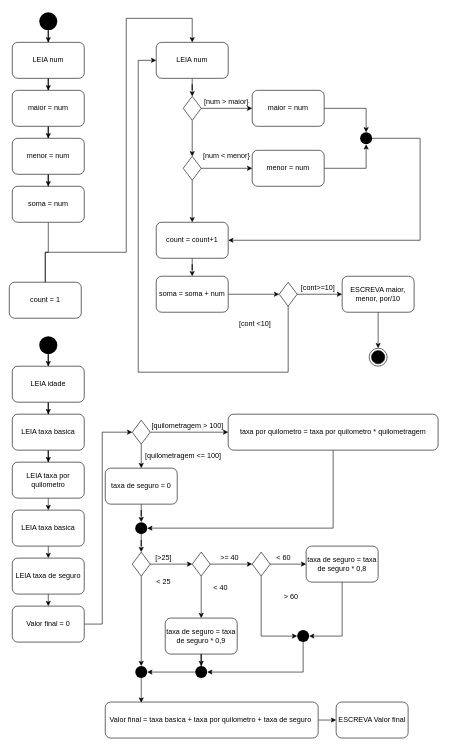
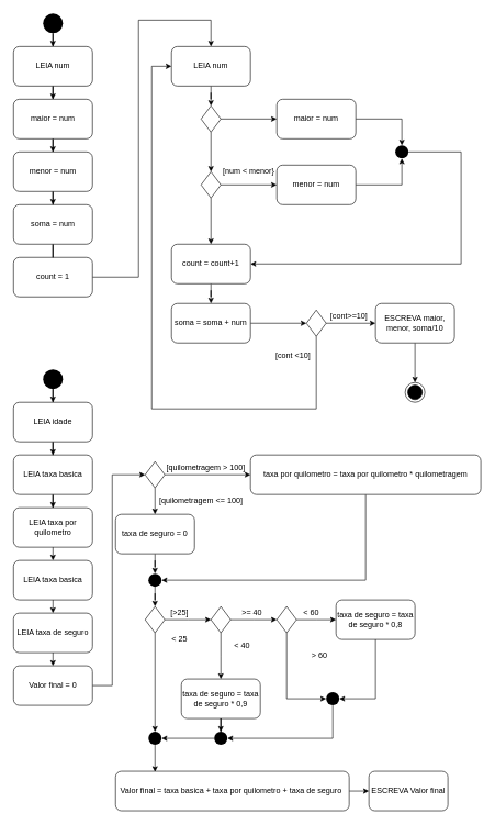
  <mxCell id="0" />
  <mxCell id="1" parent="0" />
  <mxCell id="2" style="edgeStyle=orthogonalEdgeStyle;rounded=0;orthogonalLoop=1;jettySize=auto;html=1;" parent="1" source="3" target="6" edge="1"><mxGeometry relative="1" as="geometry" /></mxCell>
  <mxCell id="3" value="" style="ellipse;fillColor=#000000;strokeColor=none;" parent="1" vertex="1"><mxGeometry x="65" y="20" width="30" height="30" as="geometry" /></mxCell>
  <mxCell id="4" value="" style="ellipse;html=1;shape=endState;fillColor=#000000;strokeColor=#000000;" parent="1" vertex="1"><mxGeometry x="615" y="580" width="30" height="30" as="geometry" /></mxCell>
  <mxCell id="5" style="edgeStyle=orthogonalEdgeStyle;rounded=0;orthogonalLoop=1;jettySize=auto;html=1;" parent="1" source="6" target="8" edge="1"><mxGeometry relative="1" as="geometry" /></mxCell>
  <mxCell id="6" value="LEIA num" style="rounded=1;whiteSpace=wrap;html=1;" parent="1" vertex="1"><mxGeometry x="20" y="70" width="120" height="60" as="geometry" /></mxCell>
  <mxCell id="7" style="edgeStyle=orthogonalEdgeStyle;rounded=0;orthogonalLoop=1;jettySize=auto;html=1;" parent="1" source="8" target="14" edge="1"><mxGeometry relative="1" as="geometry" /></mxCell>
  <mxCell id="8" value="maior = num" style="rounded=1;whiteSpace=wrap;html=1;" parent="1" vertex="1"><mxGeometry x="20" y="150" width="120" height="60" as="geometry" /></mxCell>
  <mxCell id="9" style="edgeStyle=orthogonalEdgeStyle;rounded=0;orthogonalLoop=1;jettySize=auto;html=1;endArrow=classic;endFill=1;entryX=0.5;entryY=0;entryDx=0;entryDy=0;" parent="1" source="10" target="21" edge="1"><mxGeometry relative="1" as="geometry"><mxPoint x="240" y="100" as="targetPoint" /><Array as="points"><mxPoint x="210" y="420" /><mxPoint x="210" y="30" /><mxPoint x="320" y="30" /></Array></mxGeometry></mxCell>
- <mxCell id="10" value="count = 1" style="rounded=1;whiteSpace=wrap;html=1;" parent="1" vertex="1"><mxGeometry x="15" y="470" width="120" height="60" as="geometry" /></mxCell>
+ <mxCell id="10" value="count = 1" style="rounded=1;whiteSpace=wrap;html=1;" parent="1" vertex="1"><mxGeometry x="20" y="390" width="120" height="60" as="geometry" /></mxCell>
  <mxCell id="11" style="edgeStyle=orthogonalEdgeStyle;rounded=0;orthogonalLoop=1;jettySize=auto;html=1;entryX=0.5;entryY=0;entryDx=0;entryDy=0;endArrow=none;" parent="1" source="12" target="10" edge="1"><mxGeometry relative="1" as="geometry" /></mxCell>
  <mxCell id="12" value="soma = num" style="rounded=1;whiteSpace=wrap;html=1;" parent="1" vertex="1"><mxGeometry x="20" y="310" width="120" height="60" as="geometry" /></mxCell>
  <mxCell id="13" style="edgeStyle=orthogonalEdgeStyle;rounded=0;orthogonalLoop=1;jettySize=auto;html=1;entryX=0.5;entryY=0;entryDx=0;entryDy=0;" parent="1" source="14" target="12" edge="1"><mxGeometry relative="1" as="geometry" /></mxCell>
  <mxCell id="14" value="menor = num" style="rounded=1;whiteSpace=wrap;html=1;" parent="1" vertex="1"><mxGeometry x="20" y="230" width="120" height="60" as="geometry" /></mxCell>
  <mxCell id="15" style="edgeStyle=orthogonalEdgeStyle;rounded=0;orthogonalLoop=1;jettySize=auto;html=1;entryX=0.5;entryY=0;entryDx=0;entryDy=0;endArrow=classic;endFill=1;" parent="1" source="17" target="24" edge="1"><mxGeometry relative="1" as="geometry" /></mxCell>
  <mxCell id="16" style="edgeStyle=orthogonalEdgeStyle;rounded=0;orthogonalLoop=1;jettySize=auto;html=1;endArrow=classic;endFill=1;" parent="1" source="17" target="26" edge="1"><mxGeometry relative="1" as="geometry" /></mxCell>
  <mxCell id="17" value="" style="rhombus;" parent="1" vertex="1"><mxGeometry x="305" y="160" width="30" height="40" as="geometry" /></mxCell>
- <mxCell id="18" value="[cont &amp;lt;10]" style="text;html=1;strokeColor=none;fillColor=none;align=center;verticalAlign=middle;whiteSpace=wrap;rounded=0;" parent="1" vertex="1"><mxGeometry x="390" y="530" width="70" height="20" as="geometry" /></mxCell>
+ <mxCell id="18" value="[cont &amp;lt;10]" style="text;html=1;strokeColor=none;fillColor=none;align=center;verticalAlign=middle;whiteSpace=wrap;rounded=0;" parent="1" vertex="1"><mxGeometry x="410" y="530" width="70" height="20" as="geometry" /></mxCell>
  <mxCell id="19" value="[cont&amp;gt;=10]" style="text;html=1;strokeColor=none;fillColor=none;align=center;verticalAlign=middle;whiteSpace=wrap;rounded=0;" parent="1" vertex="1"><mxGeometry x="495" y="470" width="70" height="20" as="geometry" /></mxCell>
  <mxCell id="20" style="edgeStyle=orthogonalEdgeStyle;rounded=0;orthogonalLoop=1;jettySize=auto;html=1;entryX=0.5;entryY=0;entryDx=0;entryDy=0;endArrow=classic;endFill=1;" parent="1" source="21" target="17" edge="1"><mxGeometry relative="1" as="geometry" /></mxCell>
  <mxCell id="21" value="LEIA num" style="rounded=1;whiteSpace=wrap;html=1;" parent="1" vertex="1"><mxGeometry x="260" y="70" width="120" height="60" as="geometry" /></mxCell>
  <mxCell id="22" style="edgeStyle=orthogonalEdgeStyle;rounded=0;orthogonalLoop=1;jettySize=auto;html=1;entryX=0;entryY=0.5;entryDx=0;entryDy=0;endArrow=classic;endFill=1;" parent="1" source="24" target="30" edge="1"><mxGeometry relative="1" as="geometry" /></mxCell>
  <mxCell id="23" style="edgeStyle=orthogonalEdgeStyle;rounded=0;orthogonalLoop=1;jettySize=auto;html=1;entryX=0.5;entryY=0;entryDx=0;entryDy=0;endArrow=classic;endFill=1;" parent="1" source="24" target="34" edge="1"><mxGeometry relative="1" as="geometry" /></mxCell>
  <mxCell id="24" value="" style="rhombus;" parent="1" vertex="1"><mxGeometry x="305" y="260" width="30" height="40" as="geometry" /></mxCell>
  <mxCell id="25" style="edgeStyle=orthogonalEdgeStyle;rounded=0;orthogonalLoop=1;jettySize=auto;html=1;entryX=0.5;entryY=0;entryDx=0;entryDy=0;endArrow=classic;endFill=1;" parent="1" source="26" target="32" edge="1"><mxGeometry relative="1" as="geometry" /></mxCell>
  <mxCell id="26" value="maior = num" style="rounded=1;whiteSpace=wrap;html=1;" parent="1" vertex="1"><mxGeometry x="420" y="150" width="120" height="60" as="geometry" /></mxCell>
- <mxCell id="27" value="[num &amp;gt; maior}" style="text;html=1;strokeColor=none;fillColor=none;align=center;verticalAlign=middle;whiteSpace=wrap;rounded=0;" parent="1" vertex="1"><mxGeometry x="335" y="160" width="85" height="20" as="geometry" /></mxCell>
  <mxCell id="28" value="[num &amp;lt; menor}" style="text;html=1;strokeColor=none;fillColor=none;align=center;verticalAlign=middle;whiteSpace=wrap;rounded=0;" parent="1" vertex="1"><mxGeometry x="335" y="250" width="85" height="20" as="geometry" /></mxCell>
  <mxCell id="29" style="edgeStyle=orthogonalEdgeStyle;rounded=0;orthogonalLoop=1;jettySize=auto;html=1;entryX=0.5;entryY=1;entryDx=0;entryDy=0;endArrow=classic;endFill=1;" parent="1" source="30" target="32" edge="1"><mxGeometry relative="1" as="geometry" /></mxCell>
  <mxCell id="30" value="menor = num" style="rounded=1;whiteSpace=wrap;html=1;" parent="1" vertex="1"><mxGeometry x="420" y="250" width="120" height="60" as="geometry" /></mxCell>
  <mxCell id="31" style="edgeStyle=orthogonalEdgeStyle;rounded=0;orthogonalLoop=1;jettySize=auto;html=1;entryX=1;entryY=0.5;entryDx=0;entryDy=0;endArrow=classic;endFill=1;" parent="1" source="32" target="34" edge="1"><mxGeometry relative="1" as="geometry"><Array as="points"><mxPoint x="700" y="230" /><mxPoint x="700" y="400" /></Array></mxGeometry></mxCell>
  <mxCell id="32" value="" style="ellipse;fillColor=#000000;strokeColor=none;" parent="1" vertex="1"><mxGeometry x="600" y="220" width="20" height="20" as="geometry" /></mxCell>
  <mxCell id="33" style="edgeStyle=orthogonalEdgeStyle;rounded=0;orthogonalLoop=1;jettySize=auto;html=1;endArrow=classic;endFill=1;" parent="1" source="34" target="36" edge="1"><mxGeometry relative="1" as="geometry" /></mxCell>
  <mxCell id="34" value="count = count+1" style="rounded=1;whiteSpace=wrap;html=1;" parent="1" vertex="1"><mxGeometry x="260" y="370" width="120" height="60" as="geometry" /></mxCell>
  <mxCell id="35" style="edgeStyle=orthogonalEdgeStyle;rounded=0;orthogonalLoop=1;jettySize=auto;html=1;entryX=0;entryY=0.5;entryDx=0;entryDy=0;endArrow=classic;endFill=1;" parent="1" source="36" target="39" edge="1"><mxGeometry relative="1" as="geometry" /></mxCell>
  <mxCell id="36" value="soma = soma + num" style="rounded=1;whiteSpace=wrap;html=1;" parent="1" vertex="1"><mxGeometry x="260" y="460" width="120" height="60" as="geometry" /></mxCell>
  <mxCell id="37" style="edgeStyle=orthogonalEdgeStyle;rounded=0;orthogonalLoop=1;jettySize=auto;html=1;entryX=0;entryY=0.5;entryDx=0;entryDy=0;endArrow=classic;endFill=1;" parent="1" source="39" target="41" edge="1"><mxGeometry relative="1" as="geometry" /></mxCell>
  <mxCell id="38" style="edgeStyle=orthogonalEdgeStyle;rounded=0;orthogonalLoop=1;jettySize=auto;html=1;endArrow=classic;endFill=1;entryX=0;entryY=0.5;entryDx=0;entryDy=0;" parent="1" source="39" target="21" edge="1"><mxGeometry relative="1" as="geometry"><mxPoint x="230" y="100" as="targetPoint" /><Array as="points"><mxPoint x="480" y="620" /><mxPoint x="230" y="620" /><mxPoint x="230" y="100" /></Array></mxGeometry></mxCell>
  <mxCell id="39" value="" style="rhombus;" parent="1" vertex="1"><mxGeometry x="465" y="470" width="30" height="40" as="geometry" /></mxCell>
  <mxCell id="40" style="edgeStyle=orthogonalEdgeStyle;rounded=0;orthogonalLoop=1;jettySize=auto;html=1;entryX=0.5;entryY=0;entryDx=0;entryDy=0;endArrow=classic;endFill=1;" parent="1" source="41" target="4" edge="1"><mxGeometry relative="1" as="geometry" /></mxCell>
- <mxCell id="41" value="ESCREVA maior, menor, por/10" style="rounded=1;whiteSpace=wrap;html=1;" parent="1" vertex="1"><mxGeometry x="570" y="460" width="120" height="60" as="geometry" /></mxCell>
+ <mxCell id="41" value="ESCREVA maior, menor, soma/10" style="rounded=1;whiteSpace=wrap;html=1;" parent="1" vertex="1"><mxGeometry x="570" y="460" width="120" height="60" as="geometry" /></mxCell>
  <mxCell id="42" style="edgeStyle=orthogonalEdgeStyle;rounded=0;orthogonalLoop=1;jettySize=auto;html=1;" edge="1" parent="1" source="43" target="72"><mxGeometry relative="1" as="geometry" /></mxCell>
  <mxCell id="43" value="" style="ellipse;fillColor=#000000;strokeColor=none;" vertex="1" parent="1"><mxGeometry x="65" y="560" width="30" height="30" as="geometry" /></mxCell>
  <mxCell id="44" style="edgeStyle=orthogonalEdgeStyle;rounded=0;orthogonalLoop=1;jettySize=auto;html=1;" edge="1" parent="1" source="45" target="46"><mxGeometry relative="1" as="geometry" /></mxCell>
  <mxCell id="45" value="LEIA taxa basica" style="rounded=1;whiteSpace=wrap;html=1;" vertex="1" parent="1"><mxGeometry x="20" y="690" width="120" height="60" as="geometry" /></mxCell>
  <mxCell id="46" value="LEIA taxa por quilometro" style="rounded=1;whiteSpace=wrap;html=1;" vertex="1" parent="1"><mxGeometry x="20" y="770" width="120" height="60" as="geometry" /></mxCell>
  <mxCell id="47" style="edgeStyle=orthogonalEdgeStyle;rounded=0;orthogonalLoop=1;jettySize=auto;html=1;entryX=0.5;entryY=0;entryDx=0;entryDy=0;" edge="1" parent="1" target="48"><mxGeometry relative="1" as="geometry"><mxPoint x="80" y="830" as="sourcePoint" /></mxGeometry></mxCell>
  <mxCell id="48" value="LEIA taxa basica" style="rounded=1;whiteSpace=wrap;html=1;" vertex="1" parent="1"><mxGeometry x="20" y="850" width="120" height="60" as="geometry" /></mxCell>
  <mxCell id="49" style="edgeStyle=orthogonalEdgeStyle;rounded=0;orthogonalLoop=1;jettySize=auto;html=1;entryX=0.5;entryY=0;entryDx=0;entryDy=0;" edge="1" parent="1" target="50"><mxGeometry relative="1" as="geometry"><mxPoint x="80" y="910" as="sourcePoint" /></mxGeometry></mxCell>
  <mxCell id="50" value="LEIA taxa de seguro" style="rounded=1;whiteSpace=wrap;html=1;" vertex="1" parent="1"><mxGeometry x="20" y="930" width="120" height="60" as="geometry" /></mxCell>
  <mxCell id="51" style="edgeStyle=orthogonalEdgeStyle;rounded=0;orthogonalLoop=1;jettySize=auto;html=1;entryX=0.5;entryY=0;entryDx=0;entryDy=0;" edge="1" parent="1" target="53"><mxGeometry relative="1" as="geometry"><mxPoint x="80" y="990" as="sourcePoint" /></mxGeometry></mxCell>
  <mxCell id="52" style="edgeStyle=orthogonalEdgeStyle;rounded=0;orthogonalLoop=1;jettySize=auto;html=1;entryX=0;entryY=0.5;entryDx=0;entryDy=0;" edge="1" parent="1" source="53" target="56"><mxGeometry relative="1" as="geometry"><Array as="points"><mxPoint x="170" y="1040" /><mxPoint x="170" y="720" /></Array></mxGeometry></mxCell>
  <mxCell id="53" value="Valor final = 0" style="rounded=1;whiteSpace=wrap;html=1;" vertex="1" parent="1"><mxGeometry x="20" y="1010" width="120" height="60" as="geometry" /></mxCell>
  <mxCell id="54" style="edgeStyle=orthogonalEdgeStyle;rounded=0;orthogonalLoop=1;jettySize=auto;html=1;entryX=0;entryY=0.5;entryDx=0;entryDy=0;" edge="1" parent="1" source="56" target="58"><mxGeometry relative="1" as="geometry" /></mxCell>
  <mxCell id="55" style="edgeStyle=orthogonalEdgeStyle;rounded=0;orthogonalLoop=1;jettySize=auto;html=1;entryX=0.5;entryY=0;entryDx=0;entryDy=0;" edge="1" parent="1" source="56" target="94"><mxGeometry relative="1" as="geometry" /></mxCell>
  <mxCell id="56" value="" style="rhombus;" vertex="1" parent="1"><mxGeometry x="220" y="700" width="30" height="40" as="geometry" /></mxCell>
  <mxCell id="57" style="edgeStyle=orthogonalEdgeStyle;rounded=0;orthogonalLoop=1;jettySize=auto;html=1;entryX=1;entryY=0.5;entryDx=0;entryDy=0;" edge="1" parent="1" source="58" target="65"><mxGeometry relative="1" as="geometry"><Array as="points"><mxPoint x="555" y="880" /></Array></mxGeometry></mxCell>
  <mxCell id="58" value="taxa por quilometro = taxa por quilometro * quilometragem" style="rounded=1;whiteSpace=wrap;html=1;" vertex="1" parent="1"><mxGeometry x="380" y="690" width="350" height="60" as="geometry" /></mxCell>
  <mxCell id="59" value="[quilometragem &amp;gt; 100]" style="text;html=1;strokeColor=none;fillColor=none;align=center;verticalAlign=middle;whiteSpace=wrap;rounded=0;" vertex="1" parent="1"><mxGeometry x="250" y="700" width="125" height="20" as="geometry" /></mxCell>
  <mxCell id="60" value="[quilometragem &amp;lt;= 100]" style="text;html=1;strokeColor=none;fillColor=none;align=center;verticalAlign=middle;whiteSpace=wrap;rounded=0;" vertex="1" parent="1"><mxGeometry x="240" y="750" width="130" height="20" as="geometry" /></mxCell>
  <mxCell id="61" style="edgeStyle=orthogonalEdgeStyle;rounded=0;orthogonalLoop=1;jettySize=auto;html=1;" edge="1" parent="1" source="63"><mxGeometry relative="1" as="geometry"><mxPoint x="320" y="940" as="targetPoint" /></mxGeometry></mxCell>
  <mxCell id="62" style="edgeStyle=orthogonalEdgeStyle;rounded=0;orthogonalLoop=1;jettySize=auto;html=1;entryX=0.5;entryY=0;entryDx=0;entryDy=0;" edge="1" parent="1" source="63" target="89"><mxGeometry relative="1" as="geometry"><mxPoint x="235" y="1040" as="targetPoint" /><Array as="points" /></mxGeometry></mxCell>
  <mxCell id="63" value="" style="rhombus;" vertex="1" parent="1"><mxGeometry x="220" y="920" width="30" height="40" as="geometry" /></mxCell>
  <mxCell id="64" style="edgeStyle=orthogonalEdgeStyle;rounded=0;orthogonalLoop=1;jettySize=auto;html=1;" edge="1" parent="1" source="65" target="63"><mxGeometry relative="1" as="geometry" /></mxCell>
  <mxCell id="65" value="" style="ellipse;fillColor=#000000;strokeColor=none;" vertex="1" parent="1"><mxGeometry x="225" y="870" width="20" height="20" as="geometry" /></mxCell>
  <mxCell id="66" value="[&amp;gt;25]" style="text;html=1;strokeColor=none;fillColor=none;align=center;verticalAlign=middle;whiteSpace=wrap;rounded=0;" vertex="1" parent="1"><mxGeometry x="210" y="920" width="125" height="20" as="geometry" /></mxCell>
  <mxCell id="67" value="&amp;lt; 25" style="text;html=1;strokeColor=none;fillColor=none;align=center;verticalAlign=middle;whiteSpace=wrap;rounded=0;" vertex="1" parent="1"><mxGeometry x="210" y="960" width="125" height="20" as="geometry" /></mxCell>
  <mxCell id="68" style="edgeStyle=orthogonalEdgeStyle;rounded=0;orthogonalLoop=1;jettySize=auto;html=1;" edge="1" parent="1" source="70"><mxGeometry relative="1" as="geometry"><mxPoint x="335" y="1030" as="targetPoint" /></mxGeometry></mxCell>
  <mxCell id="69" style="edgeStyle=orthogonalEdgeStyle;rounded=0;orthogonalLoop=1;jettySize=auto;html=1;" edge="1" parent="1" source="70"><mxGeometry relative="1" as="geometry"><mxPoint x="420" y="940" as="targetPoint" /></mxGeometry></mxCell>
  <mxCell id="70" value="" style="rhombus;" vertex="1" parent="1"><mxGeometry x="320" y="920" width="30" height="40" as="geometry" /></mxCell>
  <mxCell id="71" style="edgeStyle=orthogonalEdgeStyle;rounded=0;orthogonalLoop=1;jettySize=auto;html=1;entryX=0.5;entryY=0;entryDx=0;entryDy=0;" edge="1" parent="1" source="72" target="45"><mxGeometry relative="1" as="geometry" /></mxCell>
  <mxCell id="72" value="LEIA idade" style="rounded=1;whiteSpace=wrap;html=1;" vertex="1" parent="1"><mxGeometry x="20" y="610" width="120" height="60" as="geometry" /></mxCell>
  <mxCell id="73" value="&amp;lt; 40" style="text;html=1;strokeColor=none;fillColor=none;align=center;verticalAlign=middle;whiteSpace=wrap;rounded=0;" vertex="1" parent="1"><mxGeometry x="305" y="970" width="125" height="20" as="geometry" /></mxCell>
  <mxCell id="74" value="&amp;gt;= 40" style="text;html=1;strokeColor=none;fillColor=none;align=center;verticalAlign=middle;whiteSpace=wrap;rounded=0;" vertex="1" parent="1"><mxGeometry x="320" y="920" width="125" height="20" as="geometry" /></mxCell>
  <mxCell id="75" style="edgeStyle=orthogonalEdgeStyle;rounded=0;orthogonalLoop=1;jettySize=auto;html=1;" edge="1" parent="1" source="77"><mxGeometry relative="1" as="geometry"><mxPoint x="510" y="940" as="targetPoint" /></mxGeometry></mxCell>
  <mxCell id="76" style="edgeStyle=orthogonalEdgeStyle;rounded=0;orthogonalLoop=1;jettySize=auto;html=1;entryX=0;entryY=0.5;entryDx=0;entryDy=0;" edge="1" parent="1" source="77" target="85"><mxGeometry relative="1" as="geometry"><mxPoint x="435" y="1000" as="targetPoint" /><Array as="points"><mxPoint x="435" y="1060" /></Array></mxGeometry></mxCell>
  <mxCell id="77" value="" style="rhombus;" vertex="1" parent="1"><mxGeometry x="420" y="920" width="30" height="40" as="geometry" /></mxCell>
  <mxCell id="78" value="&amp;lt; 60" style="text;html=1;strokeColor=none;fillColor=none;align=center;verticalAlign=middle;whiteSpace=wrap;rounded=0;" vertex="1" parent="1"><mxGeometry x="410" y="920" width="125" height="20" as="geometry" /></mxCell>
  <mxCell id="79" value="&amp;gt; 60" style="text;html=1;strokeColor=none;fillColor=none;align=center;verticalAlign=middle;whiteSpace=wrap;rounded=0;" vertex="1" parent="1"><mxGeometry x="460" y="985" width="50" height="20" as="geometry" /></mxCell>
  <mxCell id="80" style="edgeStyle=orthogonalEdgeStyle;rounded=0;orthogonalLoop=1;jettySize=auto;html=1;entryX=1;entryY=0.5;entryDx=0;entryDy=0;" edge="1" parent="1" source="81" target="85"><mxGeometry relative="1" as="geometry"><mxPoint x="570" y="1030" as="targetPoint" /></mxGeometry></mxCell>
  <mxCell id="81" value="taxa de seguro = taxa de seguro * 0,8" style="rounded=1;whiteSpace=wrap;html=1;" vertex="1" parent="1"><mxGeometry x="510" y="910" width="120" height="60" as="geometry" /></mxCell>
  <mxCell id="82" style="edgeStyle=orthogonalEdgeStyle;rounded=0;orthogonalLoop=1;jettySize=auto;html=1;entryX=0.5;entryY=0;entryDx=0;entryDy=0;" edge="1" parent="1" source="83" target="87"><mxGeometry relative="1" as="geometry" /></mxCell>
  <mxCell id="83" value="taxa de seguro = taxa de seguro * 0,9" style="rounded=1;whiteSpace=wrap;html=1;" vertex="1" parent="1"><mxGeometry x="275" y="1030" width="120" height="60" as="geometry" /></mxCell>
  <mxCell id="84" style="edgeStyle=orthogonalEdgeStyle;rounded=0;orthogonalLoop=1;jettySize=auto;html=1;entryX=1;entryY=0.5;entryDx=0;entryDy=0;" edge="1" parent="1" source="85" target="87"><mxGeometry relative="1" as="geometry"><mxPoint x="360" y="1120" as="targetPoint" /><Array as="points"><mxPoint x="505" y="1120" /></Array></mxGeometry></mxCell>
  <mxCell id="85" value="" style="ellipse;fillColor=#000000;strokeColor=none;" vertex="1" parent="1"><mxGeometry x="495" y="1050" width="20" height="20" as="geometry" /></mxCell>
  <mxCell id="86" style="edgeStyle=orthogonalEdgeStyle;rounded=0;orthogonalLoop=1;jettySize=auto;html=1;entryX=1;entryY=0.5;entryDx=0;entryDy=0;" edge="1" parent="1" source="87" target="89"><mxGeometry relative="1" as="geometry" /></mxCell>
  <mxCell id="87" value="" style="ellipse;fillColor=#000000;strokeColor=none;" vertex="1" parent="1"><mxGeometry x="325" y="1110" width="20" height="20" as="geometry" /></mxCell>
  <mxCell id="88" style="edgeStyle=orthogonalEdgeStyle;rounded=0;orthogonalLoop=1;jettySize=auto;html=1;entryX=0.169;entryY=0.017;entryDx=0;entryDy=0;entryPerimeter=0;" edge="1" parent="1" source="89" target="91"><mxGeometry relative="1" as="geometry" /></mxCell>
  <mxCell id="89" value="" style="ellipse;fillColor=#000000;strokeColor=none;" vertex="1" parent="1"><mxGeometry x="225" y="1110" width="20" height="20" as="geometry" /></mxCell>
  <mxCell id="90" style="edgeStyle=orthogonalEdgeStyle;rounded=0;orthogonalLoop=1;jettySize=auto;html=1;" edge="1" parent="1" source="91"><mxGeometry relative="1" as="geometry"><mxPoint x="560" y="1200" as="targetPoint" /></mxGeometry></mxCell>
  <mxCell id="91" value="Valor final = taxa basica + taxa por quilometro + taxa de seguro&amp;nbsp;" style="rounded=1;whiteSpace=wrap;html=1;" vertex="1" parent="1"><mxGeometry x="175" y="1170" width="355" height="60" as="geometry" /></mxCell>
  <mxCell id="92" value="ESCREVA Valor final" style="rounded=1;whiteSpace=wrap;html=1;" vertex="1" parent="1"><mxGeometry x="560" y="1170" width="120" height="60" as="geometry" /></mxCell>
  <mxCell id="93" style="edgeStyle=orthogonalEdgeStyle;rounded=0;orthogonalLoop=1;jettySize=auto;html=1;entryX=0.5;entryY=0;entryDx=0;entryDy=0;" edge="1" parent="1" source="94" target="65"><mxGeometry relative="1" as="geometry" /></mxCell>
  <mxCell id="94" value="taxa de seguro = 0" style="rounded=1;whiteSpace=wrap;html=1;" vertex="1" parent="1"><mxGeometry x="175" y="780" width="120" height="60" as="geometry" /></mxCell>
